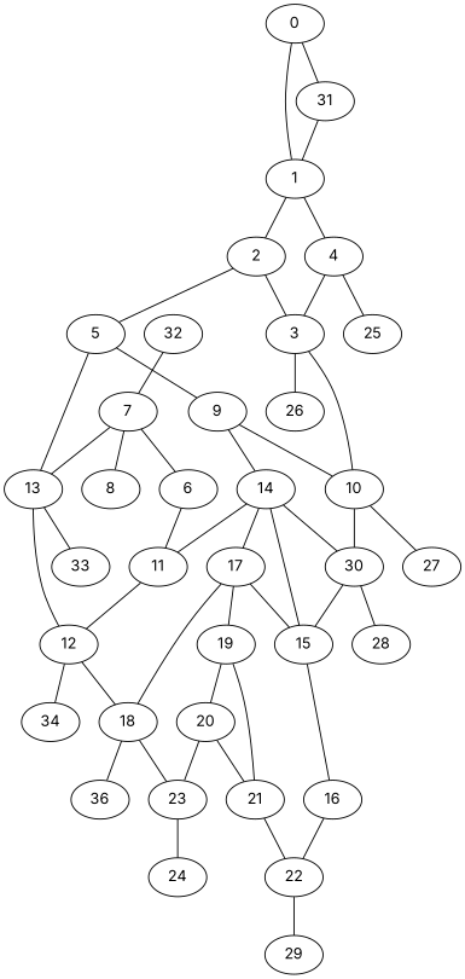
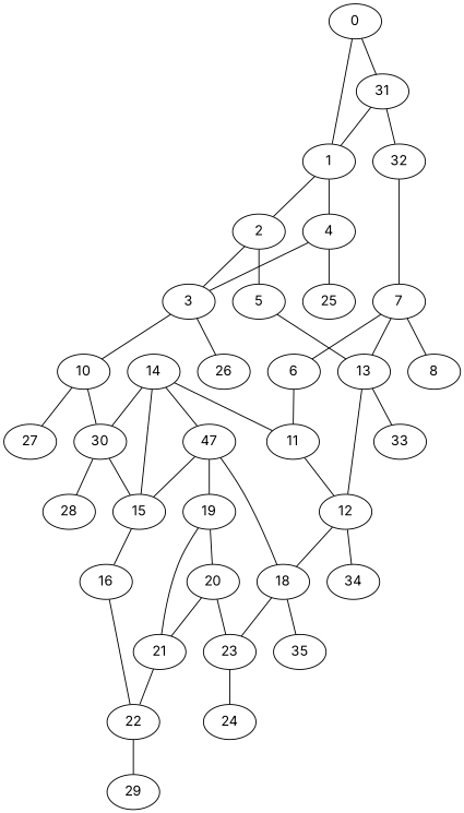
  graph {
    fontname=Inter
    node [fontname=Inter]
    edge [fontname=Inter]
    0
    1
    31
    2
    4
    32
    3
    5
    25
    6
    11
    10
    26
-   9
    13
    27
    30
    14
    12
    33
    7
    8
    15
-   17
+   17 [label=47]
    28
    18
    34
    23
-   35 [label=36]
+   35
    16
    19
    22
    29
    20
    21
    24
    0 -- 1
    0 -- 31
    1 -- 2
    1 -- 4
    31 -- 1
+   31 -- 32
    2 -- 3
    2 -- 5
    4 -- 3
    4 -- 25
    32 -- 7
    3 -- 10
    3 -- 26
-   5 -- 9
    5 -- 13
    6 -- 11
    11 -- 12
    10 -- 27
    10 -- 30
-   9 -- 10
-   9 -- 14
    13 -- 12
    13 -- 33
    30 -- 15
    30 -- 28
    14 -- 11
    14 -- 30
    14 -- 15
    14 -- 17
    12 -- 18
    12 -- 34
    7 -- 6
    7 -- 13
    7 -- 8
    15 -- 16
    17 -- 15
    17 -- 18
    17 -- 19
    18 -- 23
    18 -- 35
    23 -- 24
    16 -- 22
    19 -- 20
    19 -- 21
    22 -- 29
    20 -- 23
    20 -- 21
    21 -- 22
  }
